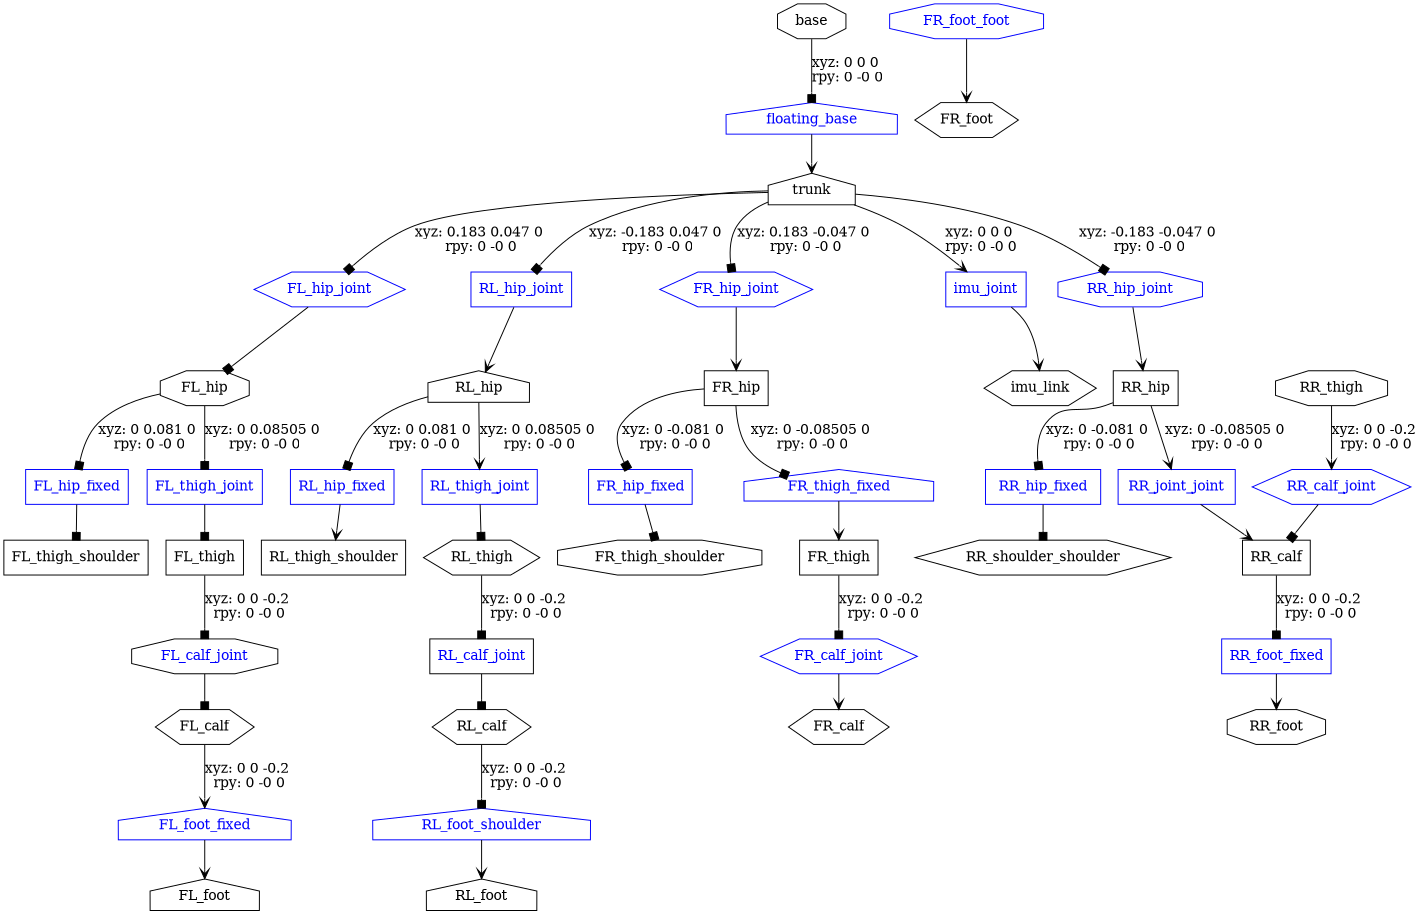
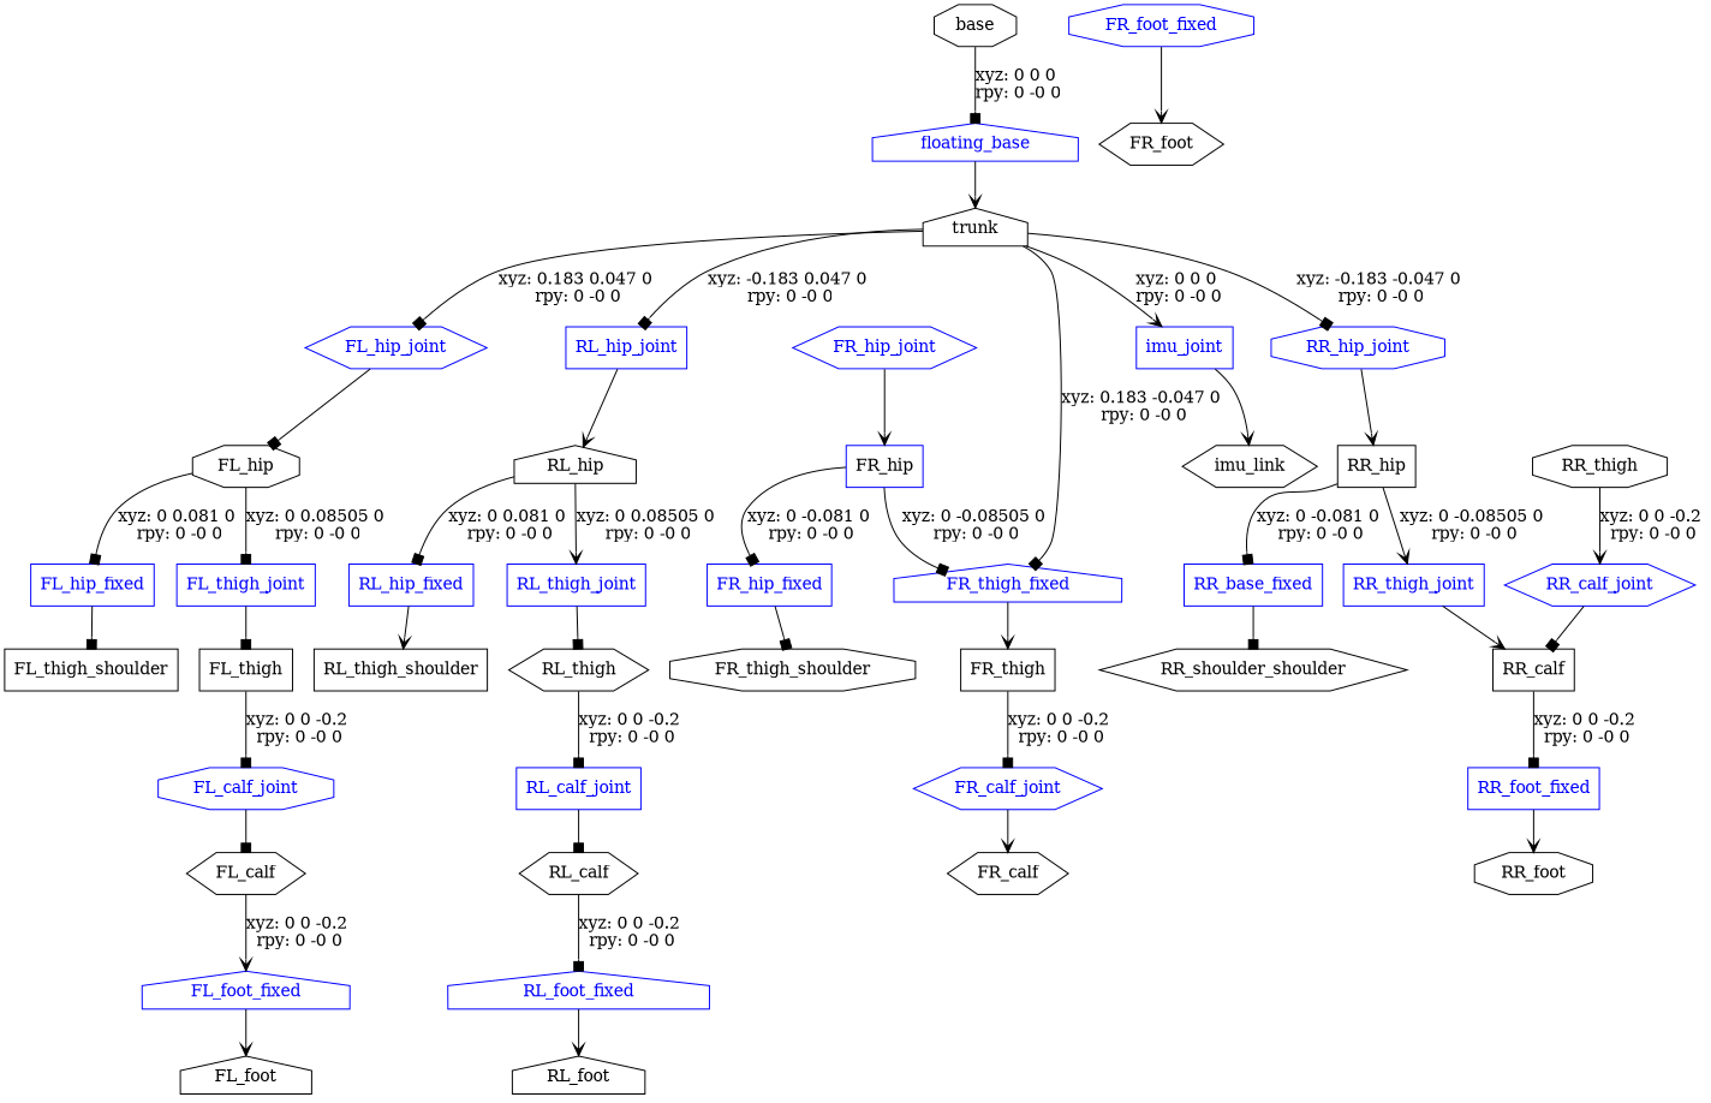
  digraph {
    node [shape=box]
    edge [arrowhead=box]
    n1 [label=base shape=octagon]
    floating_base [color=blue fontcolor=blue shape=house]
    n3 [label=trunk shape=house]
    FL_hip_joint [color=blue fontcolor=blue shape=hexagon]
    FR_hip_joint [color=blue fontcolor=blue shape=hexagon]
    RL_hip_joint [color=blue fontcolor=blue]
    RR_hip_joint [color=blue fontcolor=blue shape=octagon]
    imu_joint [color=blue fontcolor=blue]
    n9 [label=FL_hip shape=octagon]
-   n10 [label=FR_hip]
+   n10 [label=FR_hip color=blue]
    n11 [label=RL_hip shape=house]
    n12 [label=RR_hip]
    n13 [label=imu_link shape=hexagon]
    FL_hip_fixed [color=blue fontcolor=blue]
    FL_thigh_joint [color=blue fontcolor=blue]
    n16 [label=FL_thigh_shoulder]
    n17 [label=FL_thigh]
-   FL_calf_joint [color=black fontcolor=blue shape=octagon]
+   FL_calf_joint [color=blue fontcolor=blue shape=octagon]
    n19 [label=FL_calf shape=hexagon]
    FL_foot_fixed [color=blue fontcolor=blue shape=house]
    n21 [label=FL_foot shape=house]
    FR_hip_fixed [color=blue fontcolor=blue]
    n23 [color=blue fontcolor=blue label=FR_thigh_fixed shape=house]
    n24 [label=FR_thigh_shoulder shape=octagon]
    n25 [label=FR_thigh]
    FR_calf_joint [color=blue fontcolor=blue shape=hexagon]
    n27 [label=FR_calf shape=hexagon]
-   FR_foot_fixed [color=blue fontcolor=blue shape=octagon label=FR_foot_foot]
+   FR_foot_fixed [color=blue fontcolor=blue shape=octagon]
    n29 [label=FR_foot shape=hexagon]
    RL_hip_fixed [color=blue fontcolor=blue]
    RL_thigh_joint [color=blue fontcolor=blue]
    n32 [label=RL_thigh_shoulder]
    n33 [label=RL_thigh shape=hexagon]
-   RL_calf_joint [color=black fontcolor=blue]
+   RL_calf_joint [color=blue fontcolor=blue]
    n35 [label=RL_calf shape=hexagon]
-   RL_foot_fixed [color=blue fontcolor=blue shape=house label=RL_foot_shoulder]
+   RL_foot_fixed [color=blue fontcolor=blue shape=house]
    n37 [label=RL_foot shape=house]
-   RR_hip_fixed [color=blue fontcolor=blue]
-   RR_thigh_joint [color=blue fontcolor=blue label=RR_joint_joint]
+   RR_hip_fixed [color=blue fontcolor=blue label=RR_base_fixed]
+   RR_thigh_joint [color=blue fontcolor=blue]
    n40 [label=RR_shoulder_shoulder shape=hexagon]
    n41 [label=RR_calf]
    n42 [label=RR_thigh shape=octagon]
    RR_calf_joint [color=blue fontcolor=blue shape=hexagon]
    RR_foot_fixed [color=blue fontcolor=blue]
    n45 [label=RR_foot shape=octagon]
    n1 -> floating_base [label="xyz: 0 0 0 \nrpy: 0 -0 0"]
    floating_base -> n3 [arrowhead=vee]
    n3 -> FL_hip_joint [label="xyz: 0.183 0.047 0 \nrpy: 0 -0 0"]
-   n3 -> FR_hip_joint [label="xyz: 0.183 -0.047 0 \nrpy: 0 -0 0"]
+   n3 -> n23 [label="xyz: 0.183 -0.047 0 \nrpy: 0 -0 0"]
    n3 -> RL_hip_joint [label="xyz: -0.183 0.047 0 \nrpy: 0 -0 0"]
    n3 -> RR_hip_joint [label="xyz: -0.183 -0.047 0 \nrpy: 0 -0 0"]
    n3 -> imu_joint [arrowhead=vee label="xyz: 0 0 0 \nrpy: 0 -0 0"]
    FL_hip_joint -> n9
    FR_hip_joint -> n10 [arrowhead=vee]
    RL_hip_joint -> n11 [arrowhead=vee]
    RR_hip_joint -> n12 [arrowhead=vee]
    imu_joint -> n13 [arrowhead=vee]
    n9 -> FL_hip_fixed [label="xyz: 0 0.081 0 \nrpy: 0 -0 0"]
    n9 -> FL_thigh_joint [label="xyz: 0 0.08505 0 \nrpy: 0 -0 0"]
    n10 -> FR_hip_fixed [label="xyz: 0 -0.081 0 \nrpy: 0 -0 0"]
    n10 -> n23 [label="xyz: 0 -0.08505 0 \nrpy: 0 -0 0"]
    n11 -> RL_hip_fixed [label="xyz: 0 0.081 0 \nrpy: 0 -0 0"]
    n11 -> RL_thigh_joint [arrowhead=vee label="xyz: 0 0.08505 0 \nrpy: 0 -0 0"]
    n12 -> RR_hip_fixed [label="xyz: 0 -0.081 0 \nrpy: 0 -0 0"]
    n12 -> RR_thigh_joint [arrowhead=vee label="xyz: 0 -0.08505 0 \nrpy: 0 -0 0"]
    FL_hip_fixed -> n16
    FL_thigh_joint -> n17
    n17 -> FL_calf_joint [label="xyz: 0 0 -0.2 \nrpy: 0 -0 0"]
    FL_calf_joint -> n19
    n19 -> FL_foot_fixed [arrowhead=vee label="xyz: 0 0 -0.2 \nrpy: 0 -0 0"]
    FL_foot_fixed -> n21 [arrowhead=vee]
    FR_hip_fixed -> n24
    n23 -> n25 [arrowhead=vee]
    n25 -> FR_calf_joint [label="xyz: 0 0 -0.2 \nrpy: 0 -0 0"]
    FR_calf_joint -> n27 [arrowhead=vee]
    FR_foot_fixed -> n29 [arrowhead=vee]
    RL_hip_fixed -> n32 [arrowhead=vee]
    RL_thigh_joint -> n33
    n33 -> RL_calf_joint [label="xyz: 0 0 -0.2 \nrpy: 0 -0 0"]
    RL_calf_joint -> n35
    n35 -> RL_foot_fixed [label="xyz: 0 0 -0.2 \nrpy: 0 -0 0"]
    RL_foot_fixed -> n37 [arrowhead=vee]
    RR_hip_fixed -> n40
    RR_thigh_joint -> n41 [arrowhead=vee]
    n41 -> RR_foot_fixed [label="xyz: 0 0 -0.2 \nrpy: 0 -0 0"]
    n42 -> RR_calf_joint [arrowhead=vee label="xyz: 0 0 -0.2 \nrpy: 0 -0 0"]
    RR_calf_joint -> n41
    RR_foot_fixed -> n45 [arrowhead=vee]
  }
